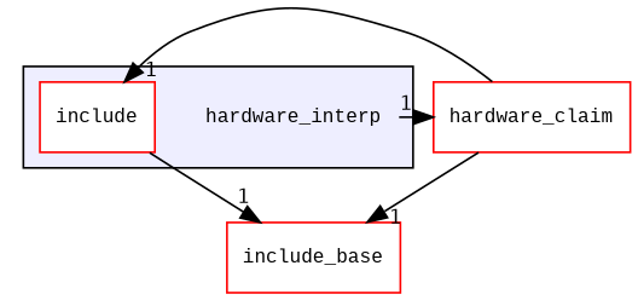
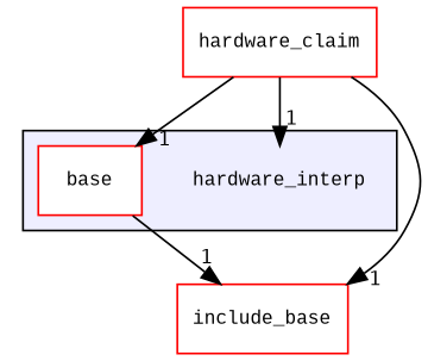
  digraph {
    compound=true
    fontname="Liberation Mono"
    node [fontname="Liberation Mono" fontsize=10 shape=box color=red fillcolor=white style=filled]
    edge [fontname="Liberation Mono" headlabel=1 labeldistance=1.5 labelfontname=Helvetica labelfontsize=10]
    n1 [label=hardware_interp shape=plaintext color="" fillcolor="" style=""]
-   n2 [label=include]
+   n2 [label=base]
    n3 [label=hardware_claim]
    n4 [label=include_base]
    subgraph cluster_1 {
      bgcolor="#eeeeff"
      pencolor=black
      n1
      n2
    }
-   n1 -> n3
+   n3 -> n1
    n2 -> n4
    n3 -> n2
    n3 -> n4
  }
